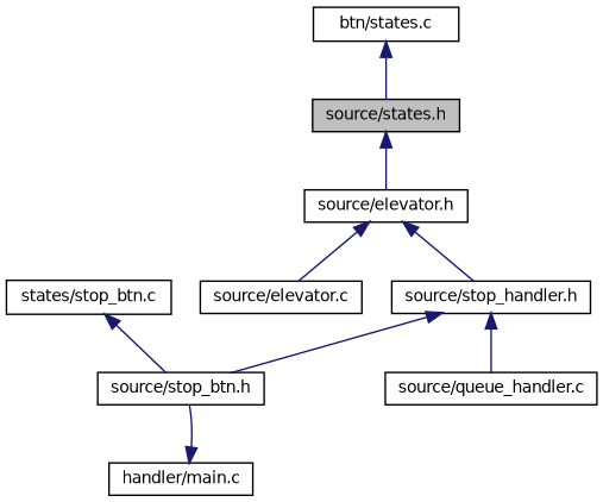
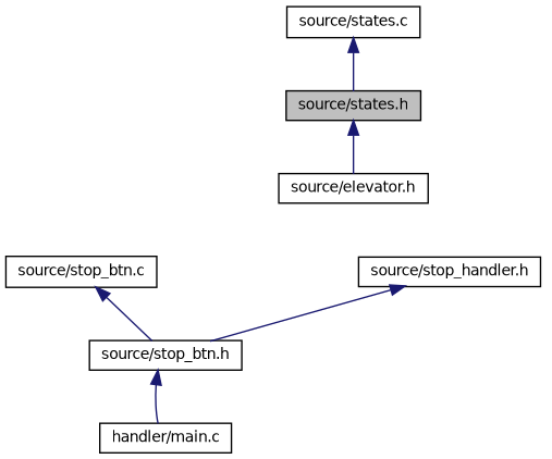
  digraph {
    node [color=black fillcolor=white fontname=Helvetica fontsize=10 shape=record style=filled]
    edge [color=midnightblue dir=back fontname=Helvetica fontsize=10 labelfontname=Helvetica labelfontsize=10 style=solid]
    n1 [fillcolor=grey75 fontcolor=black height=0.2 label="source/states.h" width=0.4]
    n2 [height=0.2 label="source/elevator.h" width=0.4]
-   n3 [height=0.2 label="source/elevator.c" width=0.4]
    n4 [height=0.2 label="source/stop_handler.h" width=0.4]
-   n5 [height=0.2 label="btn/states.c" width=0.4]
-   n6 [height=0.2 label="source/queue_handler.c" width=0.4]
+   n5 [height=0.2 label="source/states.c" width=0.4]
    n7 [height=0.2 label="source/stop_btn.h" width=0.4]
    n8 [height=0.2 label="handler/main.c" width=0.4]
-   n9 [height=0.2 label="states/stop_btn.c" width=0.4]
+   n9 [height=0.2 label="source/stop_btn.c" width=0.4]
    n1 -> n2
-   n2 -> n3
-   n2 -> n4
-   n4 -> n6
    n4 -> n7
    n5 -> n1
-   n8 -> n7
+   n7 -> n8
    n9 -> n7
  }
